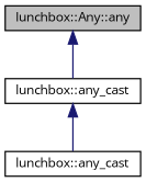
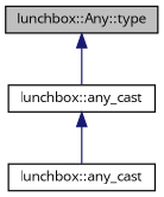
  digraph {
    rankdir=TB
    fontname="Open Sans"
    node [color=black fillcolor=white fontname="Open Sans" fontsize=10 shape=record style=filled]
    edge [color=midnightblue dir=back fontname="Open Sans" fontsize=10 labelfontname=Sans labelfontsize=10 style=solid]
-   n1 [fillcolor=grey75 fontcolor=black height=0.2 label="lunchbox::Any::any" width=0.4]
+   n1 [fillcolor=grey75 fontcolor=black height=0.2 label="lunchbox::Any::type" width=0.4]
    n2 [height=0.2 label="lunchbox::any_cast" width=0.4]
    n3 [height=0.2 label="lunchbox::any_cast" width=0.4]
    n1 -> n2
    n2 -> n3
  }
